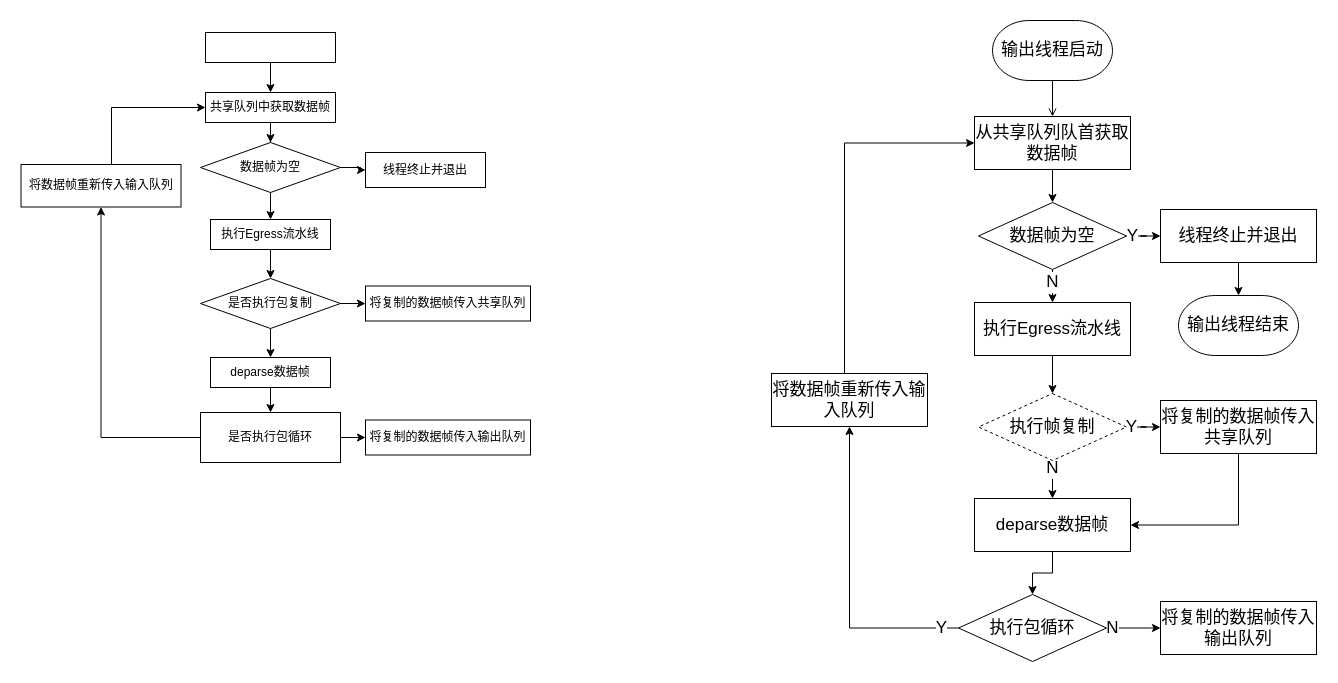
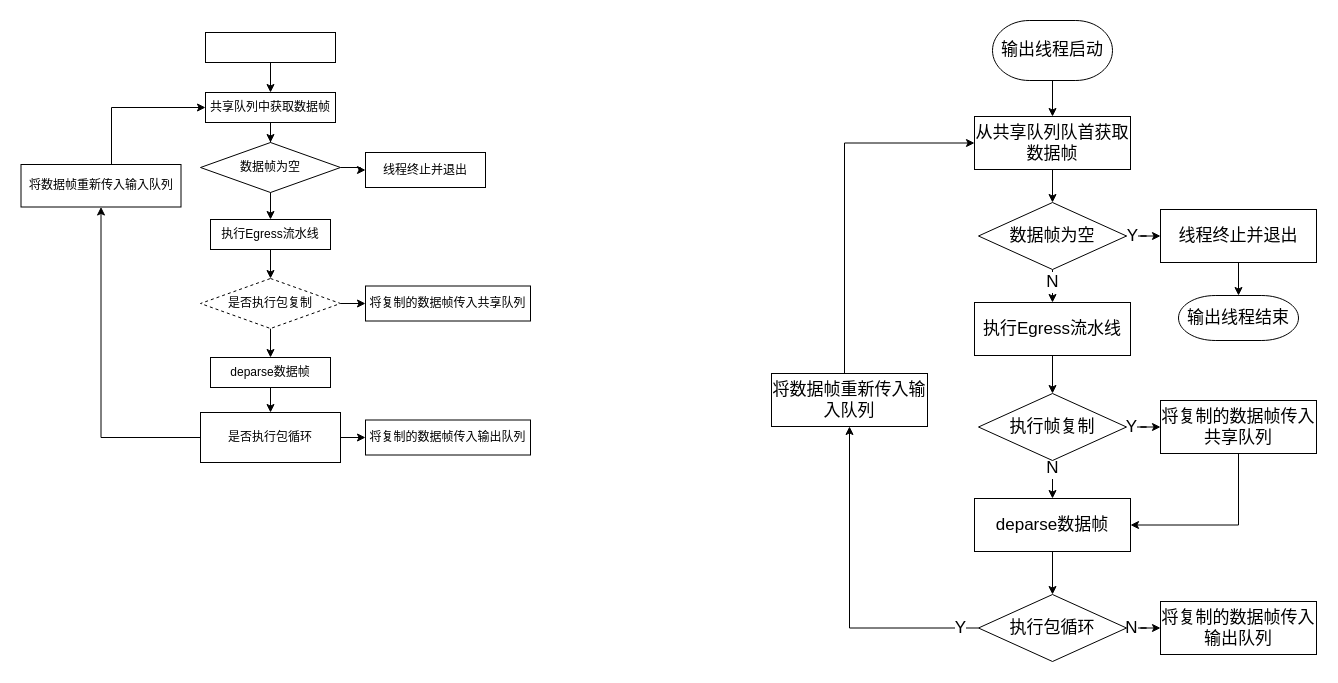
  <mxCell id="0" />
  <mxCell id="1" parent="0" />
  <mxCell id="2" value="" style="edgeStyle=orthogonalEdgeStyle;rounded=0;orthogonalLoop=1;jettySize=auto;html=1;" parent="1" source="3" target="5" edge="1"><mxGeometry relative="1" as="geometry" /></mxCell>
  <mxCell id="3" value="共享队列中获取数据帧" style="rounded=0;whiteSpace=wrap;html=1;" parent="1" vertex="1"><mxGeometry x="205" y="92" width="130" height="30" as="geometry" /></mxCell>
  <mxCell id="4" value="" style="edgeStyle=orthogonalEdgeStyle;rounded=0;orthogonalLoop=1;jettySize=auto;html=1;" parent="1" source="5" target="6" edge="1"><mxGeometry relative="1" as="geometry" /></mxCell>
  <mxCell id="5" value="数据帧为空" style="rhombus;whiteSpace=wrap;html=1;" parent="1" vertex="1"><mxGeometry x="200" y="142" width="140" height="50" as="geometry" /></mxCell>
  <mxCell id="6" value="线程终止并退出" style="rounded=0;whiteSpace=wrap;html=1;" parent="1" vertex="1"><mxGeometry x="365" y="152" width="120" height="35" as="geometry" /></mxCell>
  <mxCell id="7" value="" style="edgeStyle=orthogonalEdgeStyle;rounded=0;orthogonalLoop=1;jettySize=auto;html=1;" parent="1" source="8" target="3" edge="1"><mxGeometry relative="1" as="geometry" /></mxCell>
  <mxCell id="8" value="" style="rounded=0;whiteSpace=wrap;html=1;" parent="1" vertex="1"><mxGeometry x="205" y="32" width="130" height="30" as="geometry" /></mxCell>
  <mxCell id="9" value="" style="edgeStyle=orthogonalEdgeStyle;rounded=0;orthogonalLoop=1;jettySize=auto;html=1;exitX=0.5;exitY=1;exitDx=0;exitDy=0;" parent="1" source="5" target="11" edge="1"><mxGeometry relative="1" as="geometry"><mxPoint x="270" y="312" as="sourcePoint" /></mxGeometry></mxCell>
  <mxCell id="10" value="" style="edgeStyle=orthogonalEdgeStyle;rounded=0;orthogonalLoop=1;jettySize=auto;html=1;" parent="1" source="11" target="14" edge="1"><mxGeometry relative="1" as="geometry" /></mxCell>
  <mxCell id="11" value="执行Egress流水线" style="whiteSpace=wrap;html=1;" parent="1" vertex="1"><mxGeometry x="210" y="219" width="120" height="30" as="geometry" /></mxCell>
  <mxCell id="12" value="" style="edgeStyle=orthogonalEdgeStyle;rounded=0;orthogonalLoop=1;jettySize=auto;html=1;exitX=1;exitY=0.5;exitDx=0;exitDy=0;" parent="1" source="14" target="15" edge="1"><mxGeometry relative="1" as="geometry"><Array as="points"><mxPoint x="388" y="303" /><mxPoint x="388" y="303" /></Array></mxGeometry></mxCell>
  <mxCell id="13" value="" style="edgeStyle=orthogonalEdgeStyle;rounded=0;orthogonalLoop=1;jettySize=auto;html=1;entryX=0.5;entryY=0;entryDx=0;entryDy=0;" parent="1" source="14" target="22" edge="1"><mxGeometry relative="1" as="geometry"><mxPoint x="270" y="358" as="targetPoint" /></mxGeometry></mxCell>
- <mxCell id="14" value="是否执行包复制" style="rhombus;whiteSpace=wrap;html=1;" parent="1" vertex="1"><mxGeometry x="200" y="278" width="140" height="50" as="geometry" /></mxCell>
+ <mxCell id="14" value="是否执行包复制" style="rhombus;whiteSpace=wrap;html=1;dashed=1;" parent="1" vertex="1"><mxGeometry x="200" y="278" width="140" height="50" as="geometry" /></mxCell>
  <mxCell id="15" value="将复制的数据帧传入共享队列" style="whiteSpace=wrap;html=1;" parent="1" vertex="1"><mxGeometry x="365" y="285.5" width="165" height="35" as="geometry" /></mxCell>
  <mxCell id="16" value="" style="edgeStyle=orthogonalEdgeStyle;rounded=0;orthogonalLoop=1;jettySize=auto;html=1;" parent="1" source="18" target="20" edge="1"><mxGeometry relative="1" as="geometry" /></mxCell>
  <mxCell id="17" value="" style="edgeStyle=orthogonalEdgeStyle;rounded=0;orthogonalLoop=1;jettySize=auto;html=1;" parent="1" source="18" target="23" edge="1"><mxGeometry relative="1" as="geometry" /></mxCell>
  <mxCell id="18" value="是否执行包循环" style="whiteSpace=wrap;html=1;rounded=0;" parent="1" vertex="1"><mxGeometry x="200" y="412" width="140" height="50" as="geometry" /></mxCell>
  <mxCell id="19" value="" style="edgeStyle=orthogonalEdgeStyle;rounded=0;orthogonalLoop=1;jettySize=auto;html=1;entryX=0;entryY=0.5;entryDx=0;entryDy=0;" parent="1" source="20" target="3" edge="1"><mxGeometry relative="1" as="geometry"><mxPoint x="95" y="401.75" as="targetPoint" /><Array as="points"><mxPoint x="111" y="107" /></Array></mxGeometry></mxCell>
  <mxCell id="20" value="将数据帧重新传入输入队列" style="whiteSpace=wrap;html=1;" parent="1" vertex="1"><mxGeometry x="20.5" y="164" width="160" height="42.5" as="geometry" /></mxCell>
  <mxCell id="21" value="" style="edgeStyle=orthogonalEdgeStyle;rounded=0;orthogonalLoop=1;jettySize=auto;html=1;" parent="1" source="22" target="18" edge="1"><mxGeometry relative="1" as="geometry" /></mxCell>
  <mxCell id="22" value="deparse数据帧" style="whiteSpace=wrap;html=1;" parent="1" vertex="1"><mxGeometry x="210" y="357" width="120" height="30" as="geometry" /></mxCell>
  <mxCell id="23" value="将复制的数据帧传入输出队列" style="whiteSpace=wrap;html=1;" parent="1" vertex="1"><mxGeometry x="365" y="419.5" width="165" height="35" as="geometry" /></mxCell>
- <mxCell id="24" value="" style="edgeStyle=orthogonalEdgeStyle;rounded=0;orthogonalLoop=1;jettySize=auto;html=1;fontSize=17;endArrow=open;" edge="1" parent="1" source="25" target="27"><mxGeometry relative="1" as="geometry" /></mxCell>
+ <mxCell id="24" value="" style="edgeStyle=orthogonalEdgeStyle;rounded=0;orthogonalLoop=1;jettySize=auto;html=1;fontSize=17;" edge="1" parent="1" source="25" target="27"><mxGeometry relative="1" as="geometry" /></mxCell>
  <mxCell id="25" value="&lt;span style=&quot;font-size: 17px;&quot;&gt;输出线程启动&lt;/span&gt;" style="strokeWidth=1;html=1;shape=mxgraph.flowchart.terminator;whiteSpace=wrap;fontSize=17;" vertex="1" parent="1"><mxGeometry x="992" y="20" width="120" height="60" as="geometry" /></mxCell>
  <mxCell id="26" value="" style="edgeStyle=orthogonalEdgeStyle;rounded=0;orthogonalLoop=1;jettySize=auto;html=1;fontSize=17;" edge="1" parent="1" source="27" target="30"><mxGeometry relative="1" as="geometry" /></mxCell>
  <mxCell id="27" value="&lt;span style=&quot;font-size: 17px;&quot;&gt;从共享队列队首获取数据帧&lt;/span&gt;" style="rounded=0;whiteSpace=wrap;html=1;fontSize=17;" vertex="1" parent="1"><mxGeometry x="974" y="116" width="156" height="53" as="geometry" /></mxCell>
  <mxCell id="28" value="Y" style="edgeStyle=orthogonalEdgeStyle;rounded=0;orthogonalLoop=1;jettySize=auto;html=1;fontSize=17;" edge="1" parent="1" source="30" target="32"><mxGeometry x="-0.739" relative="1" as="geometry"><mxPoint as="offset" /></mxGeometry></mxCell>
  <mxCell id="29" value="N" style="edgeStyle=orthogonalEdgeStyle;rounded=0;orthogonalLoop=1;jettySize=auto;html=1;fontSize=17;" edge="1" parent="1" source="30" target="34"><mxGeometry x="0.149" relative="1" as="geometry"><mxPoint as="offset" /></mxGeometry></mxCell>
  <mxCell id="30" value="数据帧为空" style="rhombus;whiteSpace=wrap;html=1;fontSize=17;" vertex="1" parent="1"><mxGeometry x="978" y="202" width="148" height="67" as="geometry" /></mxCell>
  <mxCell id="31" value="" style="edgeStyle=orthogonalEdgeStyle;rounded=0;orthogonalLoop=1;jettySize=auto;html=1;fontSize=17;" edge="1" parent="1" source="32" target="48"><mxGeometry relative="1" as="geometry" /></mxCell>
  <mxCell id="32" value="&#10;&#10;&lt;span style=&quot;color: rgb(0, 0, 0); font-family: helvetica; font-size: 17px; font-style: normal; font-weight: 400; letter-spacing: normal; text-align: center; text-indent: 0px; text-transform: none; word-spacing: 0px; background-color: rgb(255, 255, 255); display: inline; float: none;&quot;&gt;线程终止并退出&lt;/span&gt;&#10;&#10;" style="rounded=0;whiteSpace=wrap;html=1;fontSize=17;" vertex="1" parent="1"><mxGeometry x="1160" y="209" width="156" height="53" as="geometry" /></mxCell>
  <mxCell id="33" value="" style="edgeStyle=orthogonalEdgeStyle;rounded=0;orthogonalLoop=1;jettySize=auto;html=1;fontSize=17;" edge="1" parent="1" source="34" target="37"><mxGeometry relative="1" as="geometry" /></mxCell>
  <mxCell id="34" value="&lt;span style=&quot;font-size: 17px;&quot;&gt;执行Egress流水线&lt;/span&gt;" style="rounded=0;whiteSpace=wrap;html=1;fontSize=17;" vertex="1" parent="1"><mxGeometry x="974" y="302" width="156" height="53" as="geometry" /></mxCell>
  <mxCell id="35" value="Y" style="edgeStyle=orthogonalEdgeStyle;rounded=0;orthogonalLoop=1;jettySize=auto;html=1;fontSize=17;" edge="1" parent="1" source="37" target="39"><mxGeometry x="-0.783" relative="1" as="geometry"><mxPoint as="offset" /></mxGeometry></mxCell>
  <mxCell id="36" value="N" style="edgeStyle=orthogonalEdgeStyle;rounded=0;orthogonalLoop=1;jettySize=auto;html=1;fontSize=17;" edge="1" parent="1" source="37" target="41"><mxGeometry x="-0.619" relative="1" as="geometry"><mxPoint as="offset" /></mxGeometry></mxCell>
- <mxCell id="37" value="执行帧复制" style="rhombus;whiteSpace=wrap;html=1;fontSize=17;dashed=1;" vertex="1" parent="1"><mxGeometry x="978" y="393" width="148" height="67" as="geometry" /></mxCell>
+ <mxCell id="37" value="执行帧复制" style="rhombus;whiteSpace=wrap;html=1;fontSize=17;" vertex="1" parent="1"><mxGeometry x="978" y="393" width="148" height="67" as="geometry" /></mxCell>
  <mxCell id="38" value="" style="edgeStyle=orthogonalEdgeStyle;rounded=0;orthogonalLoop=1;jettySize=auto;html=1;entryX=1;entryY=0.5;entryDx=0;entryDy=0;fontSize=17;" edge="1" parent="1" source="39" target="41"><mxGeometry relative="1" as="geometry"><mxPoint x="1238" y="529.5" as="targetPoint" /><Array as="points"><mxPoint x="1238" y="525" /></Array></mxGeometry></mxCell>
  <mxCell id="39" value="将复制的数据帧传入共享队列" style="rounded=0;whiteSpace=wrap;html=1;fontSize=17;" vertex="1" parent="1"><mxGeometry x="1160" y="400" width="156" height="53" as="geometry" /></mxCell>
  <mxCell id="40" value="" style="edgeStyle=orthogonalEdgeStyle;rounded=0;orthogonalLoop=1;jettySize=auto;html=1;fontSize=17;" edge="1" parent="1" source="41" target="44"><mxGeometry relative="1" as="geometry" /></mxCell>
  <mxCell id="41" value="deparse数据帧" style="rounded=0;whiteSpace=wrap;html=1;fontSize=17;" vertex="1" parent="1"><mxGeometry x="974" y="498" width="156" height="53" as="geometry" /></mxCell>
  <mxCell id="42" value="Y" style="edgeStyle=orthogonalEdgeStyle;rounded=0;orthogonalLoop=1;jettySize=auto;html=1;entryX=0.5;entryY=1;entryDx=0;entryDy=0;fontSize=17;" edge="1" parent="1" source="44" target="47"><mxGeometry x="-0.891" relative="1" as="geometry"><mxPoint x="884" y="627.5" as="targetPoint" /><mxPoint as="offset" /></mxGeometry></mxCell>
  <mxCell id="43" value="N" style="edgeStyle=orthogonalEdgeStyle;rounded=0;orthogonalLoop=1;jettySize=auto;html=1;fontSize=17;" edge="1" parent="1" source="44" target="45"><mxGeometry x="-0.783" relative="1" as="geometry"><mxPoint as="offset" /></mxGeometry></mxCell>
- <mxCell id="44" value="执行包循环" style="rhombus;whiteSpace=wrap;html=1;fontSize=17;" vertex="1" parent="1"><mxGeometry x="958" y="594" width="148" height="67" as="geometry" /></mxCell>
+ <mxCell id="44" value="执行包循环" style="rhombus;whiteSpace=wrap;html=1;fontSize=17;" vertex="1" parent="1"><mxGeometry x="978" y="594" width="148" height="67" as="geometry" /></mxCell>
  <mxCell id="45" value="将复制的数据帧传入输出队列" style="rounded=0;whiteSpace=wrap;html=1;fontSize=17;" vertex="1" parent="1"><mxGeometry x="1160" y="601" width="156" height="53" as="geometry" /></mxCell>
  <mxCell id="46" value="" style="edgeStyle=orthogonalEdgeStyle;rounded=0;orthogonalLoop=1;jettySize=auto;html=1;entryX=0;entryY=0.5;entryDx=0;entryDy=0;fontSize=17;" edge="1" parent="1" source="47" target="27"><mxGeometry relative="1" as="geometry"><mxPoint x="849" y="296.5" as="targetPoint" /><Array as="points"><mxPoint x="844" y="143" /></Array></mxGeometry></mxCell>
  <mxCell id="47" value="将数据帧重新传入输入队列" style="rounded=0;whiteSpace=wrap;html=1;fontSize=17;" vertex="1" parent="1"><mxGeometry x="771" y="373" width="156" height="53" as="geometry" /></mxCell>
- <mxCell id="48" value="&lt;span style=&quot;font-size: 17px&quot;&gt;输出线程结束&lt;/span&gt;" style="strokeWidth=1;html=1;shape=mxgraph.flowchart.terminator;whiteSpace=wrap;fontSize=17;" vertex="1" parent="1"><mxGeometry x="1178" y="295" width="120" height="60" as="geometry" /></mxCell>
+ <mxCell id="48" value="&lt;span style=&quot;font-size: 17px&quot;&gt;输出线程结束&lt;/span&gt;" style="strokeWidth=1;html=1;shape=mxgraph.flowchart.terminator;whiteSpace=wrap;fontSize=17;" vertex="1" parent="1"><mxGeometry x="1178" y="295" width="120" height="45" as="geometry" /></mxCell>
